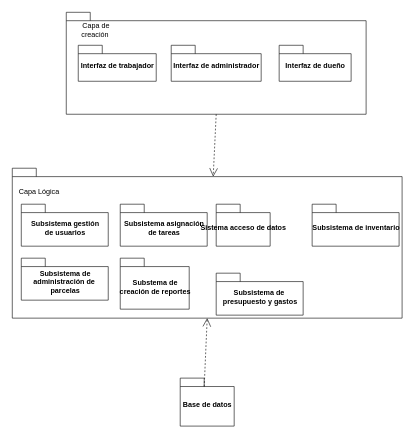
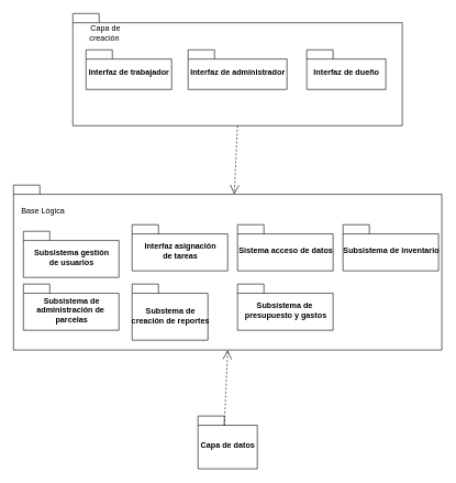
  <mxCell id="0" />
  <mxCell id="1" parent="0" />
  <mxCell id="2" value="" style="shape=folder;fontStyle=1;spacingTop=10;tabWidth=40;tabHeight=14;tabPosition=left;html=1;" vertex="1" parent="1"><mxGeometry x="110" y="20" width="500" height="170" as="geometry" /></mxCell>
  <mxCell id="3" value="Interfaz de trabajador" style="shape=folder;fontStyle=1;spacingTop=10;tabWidth=40;tabHeight=14;tabPosition=left;html=1;" vertex="1" parent="1"><mxGeometry x="130" y="75" width="130" height="60" as="geometry" /></mxCell>
  <mxCell id="4" value="Interfaz de administrador" style="shape=folder;fontStyle=1;spacingTop=10;tabWidth=40;tabHeight=14;tabPosition=left;html=1;" vertex="1" parent="1"><mxGeometry x="285" y="75" width="150" height="60" as="geometry" /></mxCell>
  <mxCell id="5" value="Interfaz de dueño" style="shape=folder;fontStyle=1;spacingTop=10;tabWidth=40;tabHeight=14;tabPosition=left;html=1;" vertex="1" parent="1"><mxGeometry x="465" y="75" width="120" height="60" as="geometry" /></mxCell>
  <mxCell id="6" value="Capa de creación&amp;nbsp;" style="text;html=1;strokeColor=none;fillColor=none;align=center;verticalAlign=middle;whiteSpace=wrap;rounded=0;" vertex="1" parent="1"><mxGeometry x="120" y="40" width="80" height="20" as="geometry" /></mxCell>
  <mxCell id="7" value="" style="shape=folder;fontStyle=1;spacingTop=10;tabWidth=40;tabHeight=14;tabPosition=left;html=1;" vertex="1" parent="1"><mxGeometry x="20" y="280" width="650" height="250" as="geometry" /></mxCell>
- <mxCell id="8" value="Capa Lógica" style="text;html=1;strokeColor=none;fillColor=none;align=center;verticalAlign=middle;whiteSpace=wrap;rounded=0;" vertex="1" parent="1"><mxGeometry x="30" y="310" width="70" height="20" as="geometry" /></mxCell>
- <mxCell id="9" value="Subsistema gestión&lt;br&gt;de usuarios" style="shape=folder;fontStyle=1;spacingTop=10;tabWidth=40;tabHeight=14;tabPosition=left;html=1;" vertex="1" parent="1"><mxGeometry x="35" y="340" width="145" height="70" as="geometry" /></mxCell>
- <mxCell id="10" value="Subsistema asignación&lt;br&gt;de tareas" style="shape=folder;fontStyle=1;spacingTop=10;tabWidth=40;tabHeight=14;tabPosition=left;html=1;" vertex="1" parent="1"><mxGeometry x="200" y="340" width="145" height="70" as="geometry" /></mxCell>
- <mxCell id="11" value="Sistema acceso de datos" style="shape=folder;fontStyle=1;spacingTop=10;tabWidth=40;tabHeight=14;tabPosition=left;html=1;" vertex="1" parent="1"><mxGeometry x="360" y="340" width="90" height="70" as="geometry" /></mxCell>
- <mxCell id="12" value="Base de datos" style="shape=folder;fontStyle=1;spacingTop=10;tabWidth=40;tabHeight=14;tabPosition=left;html=1;" vertex="1" parent="1"><mxGeometry x="300" y="630" width="90" height="80" as="geometry" /></mxCell>
+ <mxCell id="8" value="Base Lógica" style="text;html=1;strokeColor=none;fillColor=none;align=center;verticalAlign=middle;whiteSpace=wrap;rounded=0;" vertex="1" parent="1"><mxGeometry x="30" y="310" width="70" height="20" as="geometry" /></mxCell>
+ <mxCell id="9" value="Subsistema gestión&lt;br&gt;de usuarios" style="shape=folder;fontStyle=1;spacingTop=10;tabWidth=40;tabHeight=14;tabPosition=left;html=1;" vertex="1" parent="1"><mxGeometry x="35" y="350" width="145" height="70" as="geometry" /></mxCell>
+ <mxCell id="10" value="Interfaz asignación&lt;br&gt;de tareas" style="shape=folder;fontStyle=1;spacingTop=10;tabWidth=40;tabHeight=14;tabPosition=left;html=1;" vertex="1" parent="1"><mxGeometry x="200" y="340" width="145" height="70" as="geometry" /></mxCell>
+ <mxCell id="11" value="Sistema acceso de datos" style="shape=folder;fontStyle=1;spacingTop=10;tabWidth=40;tabHeight=14;tabPosition=left;html=1;" vertex="1" parent="1"><mxGeometry x="360" y="340" width="145" height="70" as="geometry" /></mxCell>
+ <mxCell id="12" value="Capa de datos" style="shape=folder;fontStyle=1;spacingTop=10;tabWidth=40;tabHeight=14;tabPosition=left;html=1;" vertex="1" parent="1"><mxGeometry x="300" y="630" width="90" height="80" as="geometry" /></mxCell>
  <mxCell id="13" value="" style="endArrow=open;endSize=12;dashed=1;html=1;exitX=0.5;exitY=1;exitDx=0;exitDy=0;exitPerimeter=0;entryX=0;entryY=0;entryDx=335;entryDy=14;entryPerimeter=0;" edge="1" parent="1" source="2" target="7"><mxGeometry width="160" relative="1" as="geometry"><mxPoint x="360" y="190" as="sourcePoint" /><mxPoint x="520" y="190" as="targetPoint" /></mxGeometry></mxCell>
  <mxCell id="14" value="" style="endArrow=open;endSize=12;dashed=1;html=1;exitX=0;exitY=0;exitDx=40;exitDy=14;exitPerimeter=0;entryX=0.5;entryY=1;entryDx=0;entryDy=0;entryPerimeter=0;" edge="1" parent="1" source="12" target="7"><mxGeometry width="160" relative="1" as="geometry"><mxPoint x="90" y="640" as="sourcePoint" /><mxPoint x="92.71" y="743.5" as="targetPoint" /></mxGeometry></mxCell>
  <mxCell id="15" value="Subsistema de&lt;br&gt;administración de&amp;nbsp;&lt;br&gt;parcelas" style="shape=folder;fontStyle=1;spacingTop=10;tabWidth=40;tabHeight=14;tabPosition=left;html=1;" vertex="1" parent="1"><mxGeometry x="35" y="430" width="145" height="70" as="geometry" /></mxCell>
  <mxCell id="16" value="Substema de&lt;br&gt;creación de reportes" style="shape=folder;fontStyle=1;spacingTop=10;tabWidth=40;tabHeight=14;tabPosition=left;html=1;" vertex="1" parent="1"><mxGeometry x="200" y="430" width="115" height="85" as="geometry" /></mxCell>
  <mxCell id="17" value="Subsistema de inventario" style="shape=folder;fontStyle=1;spacingTop=10;tabWidth=40;tabHeight=14;tabPosition=left;html=1;" vertex="1" parent="1"><mxGeometry x="520" y="340" width="145" height="70" as="geometry" /></mxCell>
- <mxCell id="18" value="Subsistema de&amp;nbsp;&lt;br&gt;presupuesto y gastos" style="shape=folder;fontStyle=1;spacingTop=10;tabWidth=40;tabHeight=14;tabPosition=left;html=1;" vertex="1" parent="1"><mxGeometry x="360" y="455" width="145" height="70" as="geometry" /></mxCell>
+ <mxCell id="18" value="Subsistema de&amp;nbsp;&lt;br&gt;presupuesto y gastos" style="shape=folder;fontStyle=1;spacingTop=10;tabWidth=40;tabHeight=14;tabPosition=left;html=1;" vertex="1" parent="1"><mxGeometry x="360" y="430" width="145" height="70" as="geometry" /></mxCell>
